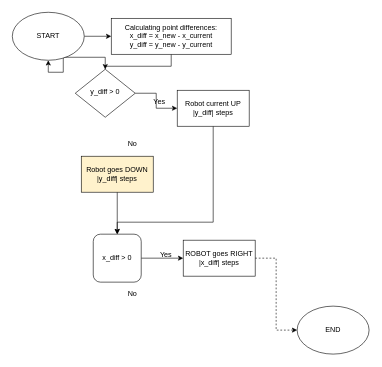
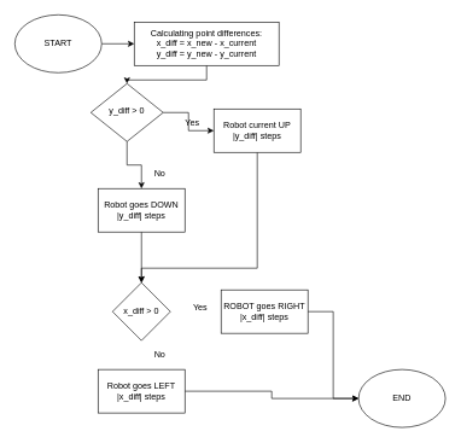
  <mxCell id="0" />
  <mxCell id="1" parent="0" />
  <mxCell id="2" value="" style="edgeStyle=orthogonalEdgeStyle;rounded=0;orthogonalLoop=1;jettySize=auto;html=1;" edge="1" parent="1" source="4" target="10"><mxGeometry relative="1" as="geometry" /></mxCell>
- <mxCell id="3" value="" style="edgeStyle=orthogonalEdgeStyle;rounded=0;orthogonalLoop=1;jettySize=auto;html=1;" edge="1" parent="1" source="4" target="6"><mxGeometry relative="1" as="geometry" /></mxCell>
+ <mxCell id="3" value="" style="edgeStyle=orthogonalEdgeStyle;rounded=0;orthogonalLoop=1;jettySize=auto;html=1;" edge="1" parent="1" source="4" target="13"><mxGeometry relative="1" as="geometry" /></mxCell>
  <mxCell id="4" value="y_diff &amp;gt; 0" style="rhombus;whiteSpace=wrap;html=1;shadow=0;fontFamily=Helvetica;fontSize=12;align=center;strokeWidth=1;spacing=6;spacingTop=-4;" parent="1" vertex="1"><mxGeometry x="125" y="115" width="100" height="80" as="geometry" /></mxCell>
  <mxCell id="5" style="edgeStyle=orthogonalEdgeStyle;rounded=0;orthogonalLoop=1;jettySize=auto;html=1;exitX=1;exitY=0.5;exitDx=0;exitDy=0;" edge="1" parent="1" source="6" target="8"><mxGeometry relative="1" as="geometry" /></mxCell>
  <mxCell id="6" value="START" style="ellipse;whiteSpace=wrap;html=1;" vertex="1" parent="1"><mxGeometry x="20" y="20" width="120" height="80" as="geometry" /></mxCell>
  <mxCell id="7" style="edgeStyle=orthogonalEdgeStyle;rounded=0;orthogonalLoop=1;jettySize=auto;html=1;entryX=0.5;entryY=0;entryDx=0;entryDy=0;" edge="1" parent="1" source="8" target="4"><mxGeometry relative="1" as="geometry" /></mxCell>
  <mxCell id="8" value="Calculating point differences:&lt;br&gt;x_diff = x_new - x_current&lt;br&gt;y_diff = y_new - y_current" style="rounded=0;whiteSpace=wrap;html=1;" vertex="1" parent="1"><mxGeometry x="185" y="30" width="200" height="60" as="geometry" /></mxCell>
  <mxCell id="9" style="edgeStyle=orthogonalEdgeStyle;rounded=0;orthogonalLoop=1;jettySize=auto;html=1;entryX=0.5;entryY=0;entryDx=0;entryDy=0;" edge="1" parent="1" source="10" target="16"><mxGeometry relative="1" as="geometry"><mxPoint x="195" y="370" as="targetPoint" /><Array as="points"><mxPoint x="355" y="370" /><mxPoint x="195" y="370" /></Array></mxGeometry></mxCell>
  <mxCell id="10" value="Robot current UP |y_diff| steps" style="rounded=0;whiteSpace=wrap;html=1;" vertex="1" parent="1"><mxGeometry x="295" y="150" width="120" height="60" as="geometry" /></mxCell>
  <mxCell id="11" value="Yes" style="text;html=1;align=center;verticalAlign=middle;resizable=0;points=[];autosize=1;" vertex="1" parent="1"><mxGeometry x="245" y="160" width="40" height="20" as="geometry" /></mxCell>
  <mxCell id="12" style="edgeStyle=orthogonalEdgeStyle;rounded=0;orthogonalLoop=1;jettySize=auto;html=1;entryX=0.5;entryY=0;entryDx=0;entryDy=0;" edge="1" parent="1" source="13" target="16"><mxGeometry relative="1" as="geometry" /></mxCell>
- <mxCell id="13" value="Robot goes DOWN |y_diff| steps" style="rounded=0;whiteSpace=wrap;html=1;fillColor=#fff2cc;" vertex="1" parent="1"><mxGeometry x="135" y="260" width="120" height="60" as="geometry" /></mxCell>
+ <mxCell id="13" value="Robot goes DOWN |y_diff| steps" style="rounded=0;whiteSpace=wrap;html=1;" vertex="1" parent="1"><mxGeometry x="135" y="260" width="120" height="60" as="geometry" /></mxCell>
  <mxCell id="14" value="No" style="text;html=1;align=center;verticalAlign=middle;resizable=0;points=[];autosize=1;" vertex="1" parent="1"><mxGeometry x="205" y="230" width="30" height="20" as="geometry" /></mxCell>
- <mxCell id="15" value="" style="edgeStyle=orthogonalEdgeStyle;rounded=0;orthogonalLoop=1;jettySize=auto;html=1;" edge="1" parent="1" source="16" target="18"><mxGeometry relative="1" as="geometry" /></mxCell>
- <mxCell id="16" value="x_diff &amp;gt; 0" style="whiteSpace=wrap;html=1;rounded=1;" vertex="1" parent="1"><mxGeometry x="155" y="390" width="80" height="80" as="geometry" /></mxCell>
- <mxCell id="17" value="" style="edgeStyle=orthogonalEdgeStyle;rounded=0;orthogonalLoop=1;jettySize=auto;html=1;entryX=0;entryY=0.5;entryDx=0;entryDy=0;dashed=1;" edge="1" parent="1" source="18" target="23"><mxGeometry relative="1" as="geometry"><mxPoint x="455" y="540" as="targetPoint" /></mxGeometry></mxCell>
+ <mxCell id="16" value="x_diff &amp;gt; 0" style="rhombus;whiteSpace=wrap;html=1;" vertex="1" parent="1"><mxGeometry x="155" y="390" width="80" height="80" as="geometry" /></mxCell>
+ <mxCell id="17" value="" style="edgeStyle=orthogonalEdgeStyle;rounded=0;orthogonalLoop=1;jettySize=auto;html=1;entryX=0;entryY=0.5;entryDx=0;entryDy=0;" edge="1" parent="1" source="18" target="23"><mxGeometry relative="1" as="geometry"><mxPoint x="455" y="540" as="targetPoint" /></mxGeometry></mxCell>
  <mxCell id="18" value="ROBOT goes RIGHT |x_diff| steps" style="rounded=0;whiteSpace=wrap;html=1;" vertex="1" parent="1"><mxGeometry x="305" y="400" width="120" height="60" as="geometry" /></mxCell>
  <mxCell id="19" value="Yes" style="text;html=1;align=center;verticalAlign=middle;resizable=0;points=[];autosize=1;" vertex="1" parent="1"><mxGeometry x="256" y="414" width="40" height="20" as="geometry" /></mxCell>
+ <mxCell id="20" value="" style="edgeStyle=orthogonalEdgeStyle;rounded=0;orthogonalLoop=1;jettySize=auto;html=1;entryX=0;entryY=0.5;entryDx=0;entryDy=0;" edge="1" parent="1" source="21" target="23"><mxGeometry relative="1" as="geometry"><mxPoint x="335" y="540" as="targetPoint" /></mxGeometry></mxCell>
+ <mxCell id="21" value="Robot goes LEFT |x_diff| steps" style="rounded=0;whiteSpace=wrap;html=1;" vertex="1" parent="1"><mxGeometry x="135" y="510" width="120" height="60" as="geometry" /></mxCell>
  <mxCell id="22" value="No" style="text;html=1;align=center;verticalAlign=middle;resizable=0;points=[];autosize=1;" vertex="1" parent="1"><mxGeometry x="205" y="480" width="30" height="20" as="geometry" /></mxCell>
  <mxCell id="23" value="END" style="ellipse;whiteSpace=wrap;html=1;" vertex="1" parent="1"><mxGeometry x="495" y="510" width="120" height="80" as="geometry" /></mxCell>
